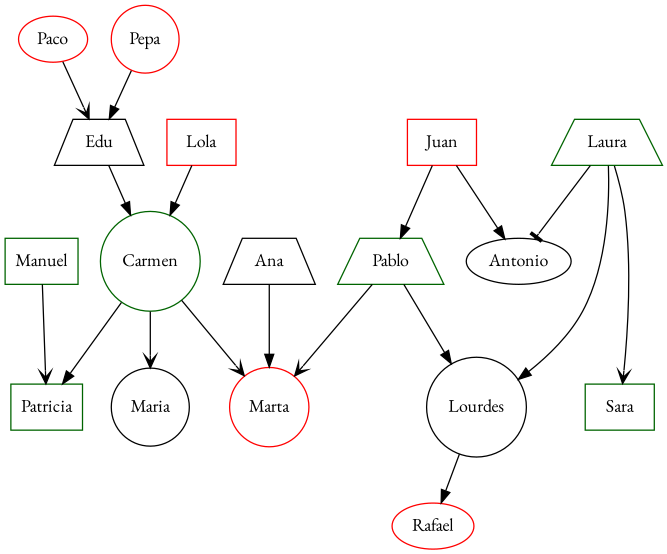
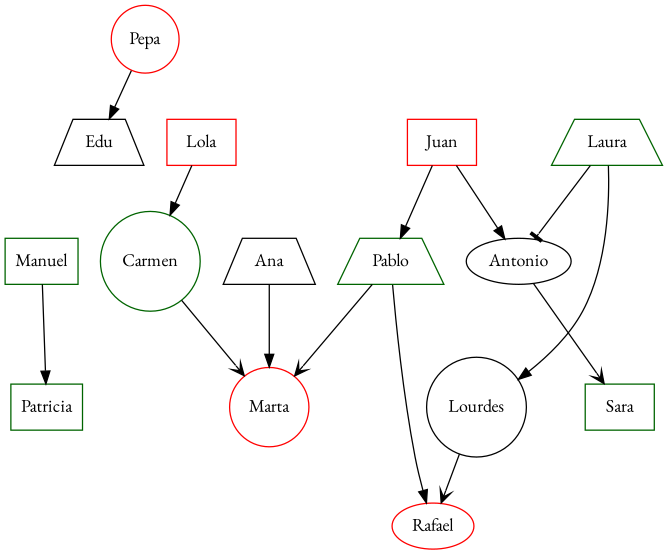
  strict digraph {
    fontname="EB Garamond"
    node [color=red fontname="EB Garamond" shape=circle]
    edge [arrowhead=normal fontname="EB Garamond" style=solid]
-   n1 [label=Paco shape=ellipse]
    n2 [color=black label=Edu shape=trapezium]
    n3 [color=darkgreen label=Carmen]
    n4 [label=Pepa]
    n5 [color=darkgreen label=Patricia shape=box]
-   n6 [color=black label=Maria]
    n7 [label=Marta]
    n8 [label=Lola shape=box]
    n9 [label=Juan shape=box]
    n10 [color=black label=Antonio shape=ellipse]
    n11 [color=darkgreen label=Pablo shape=trapezium]
    n12 [color=darkgreen label=Sara shape=box]
    n13 [label=Rafael shape=ellipse]
    n14 [color=darkgreen label=Laura shape=trapezium]
    n15 [color=black label=Lourdes]
    n16 [color=darkgreen label=Manuel shape=box]
    n17 [color=black label=Ana shape=trapezium]
-   n1 -> n2 [arrowhead=vee]
-   n2 -> n3
-   n3 -> n5
-   n3 -> n6 [arrowhead=vee]
    n3 -> n7 [arrowhead=vee]
    n4 -> n2
    n8 -> n3
    n9 -> n10
    n9 -> n11
-   n14 -> n12 [arrowhead=vee]
+   n10 -> n12 [arrowhead=vee]
    n11 -> n7 [arrowhead=vee]
-   n11 -> n15
+   n11 -> n13
    n14 -> n10 [arrowhead=tee]
    n14 -> n15
-   n15 -> n13
-   n16 -> n5 [arrowhead=vee]
+   n15 -> n13 [arrowhead=vee]
+   n16 -> n5
    n17 -> n7
  }
